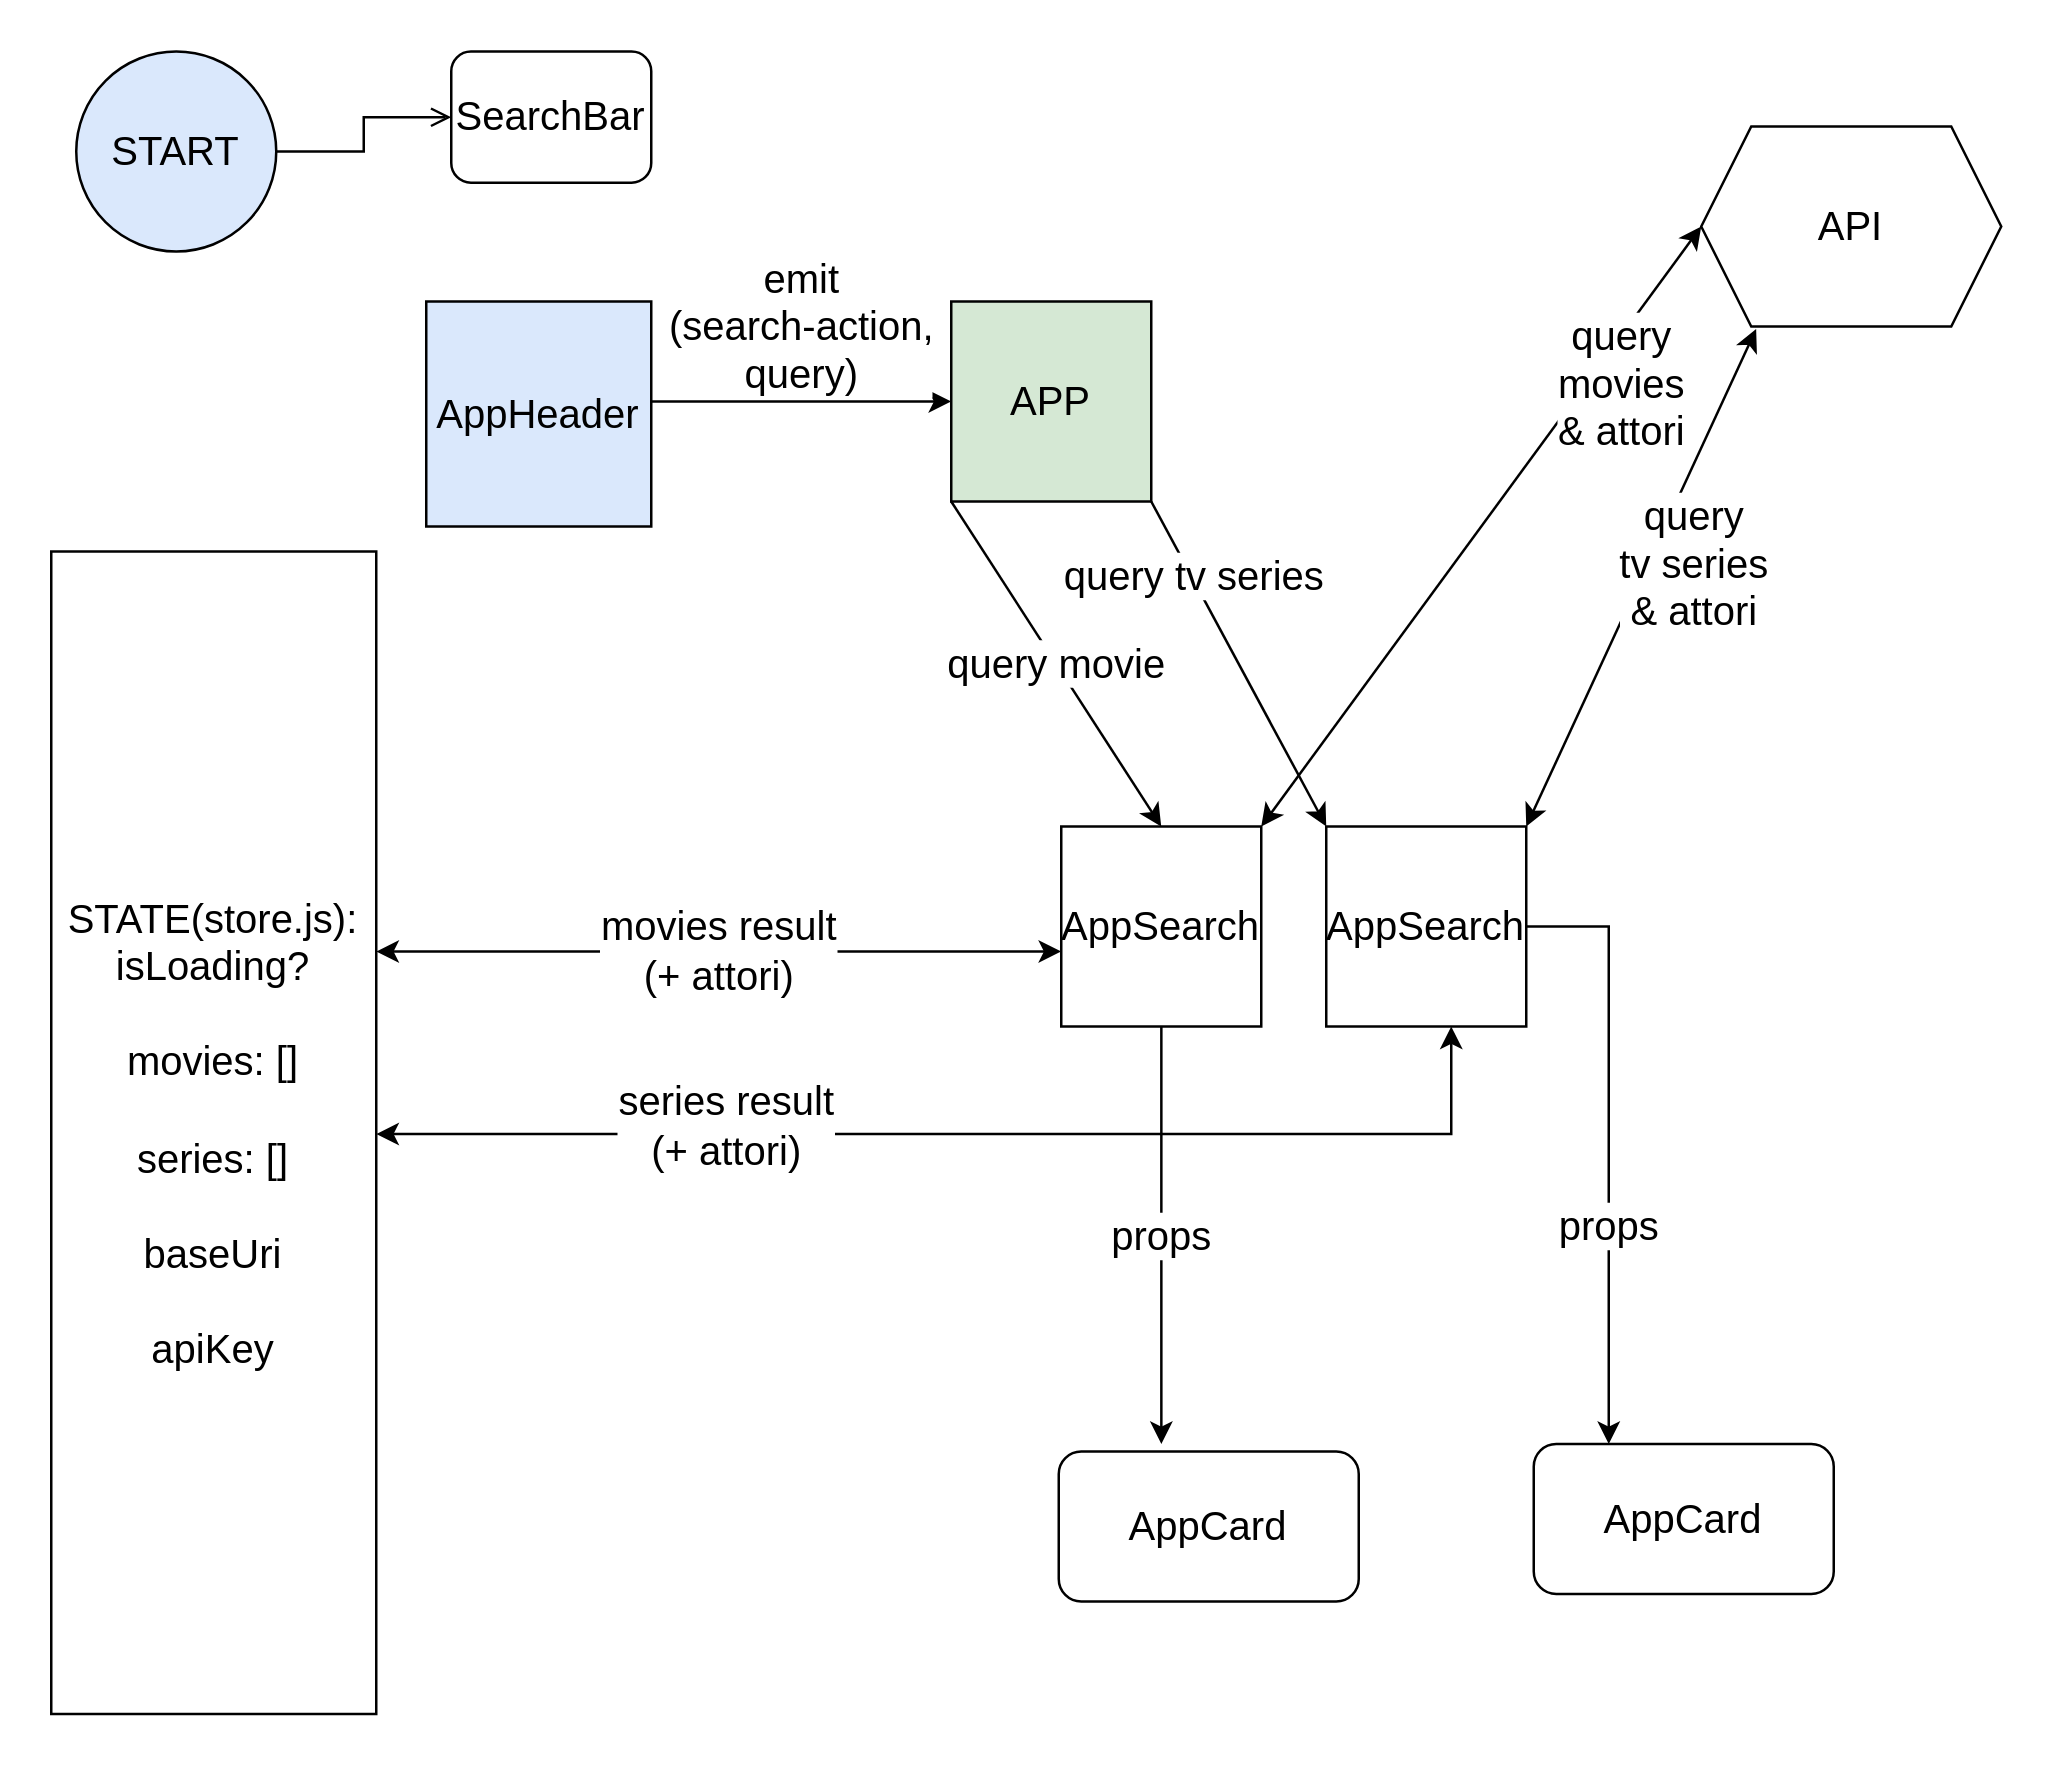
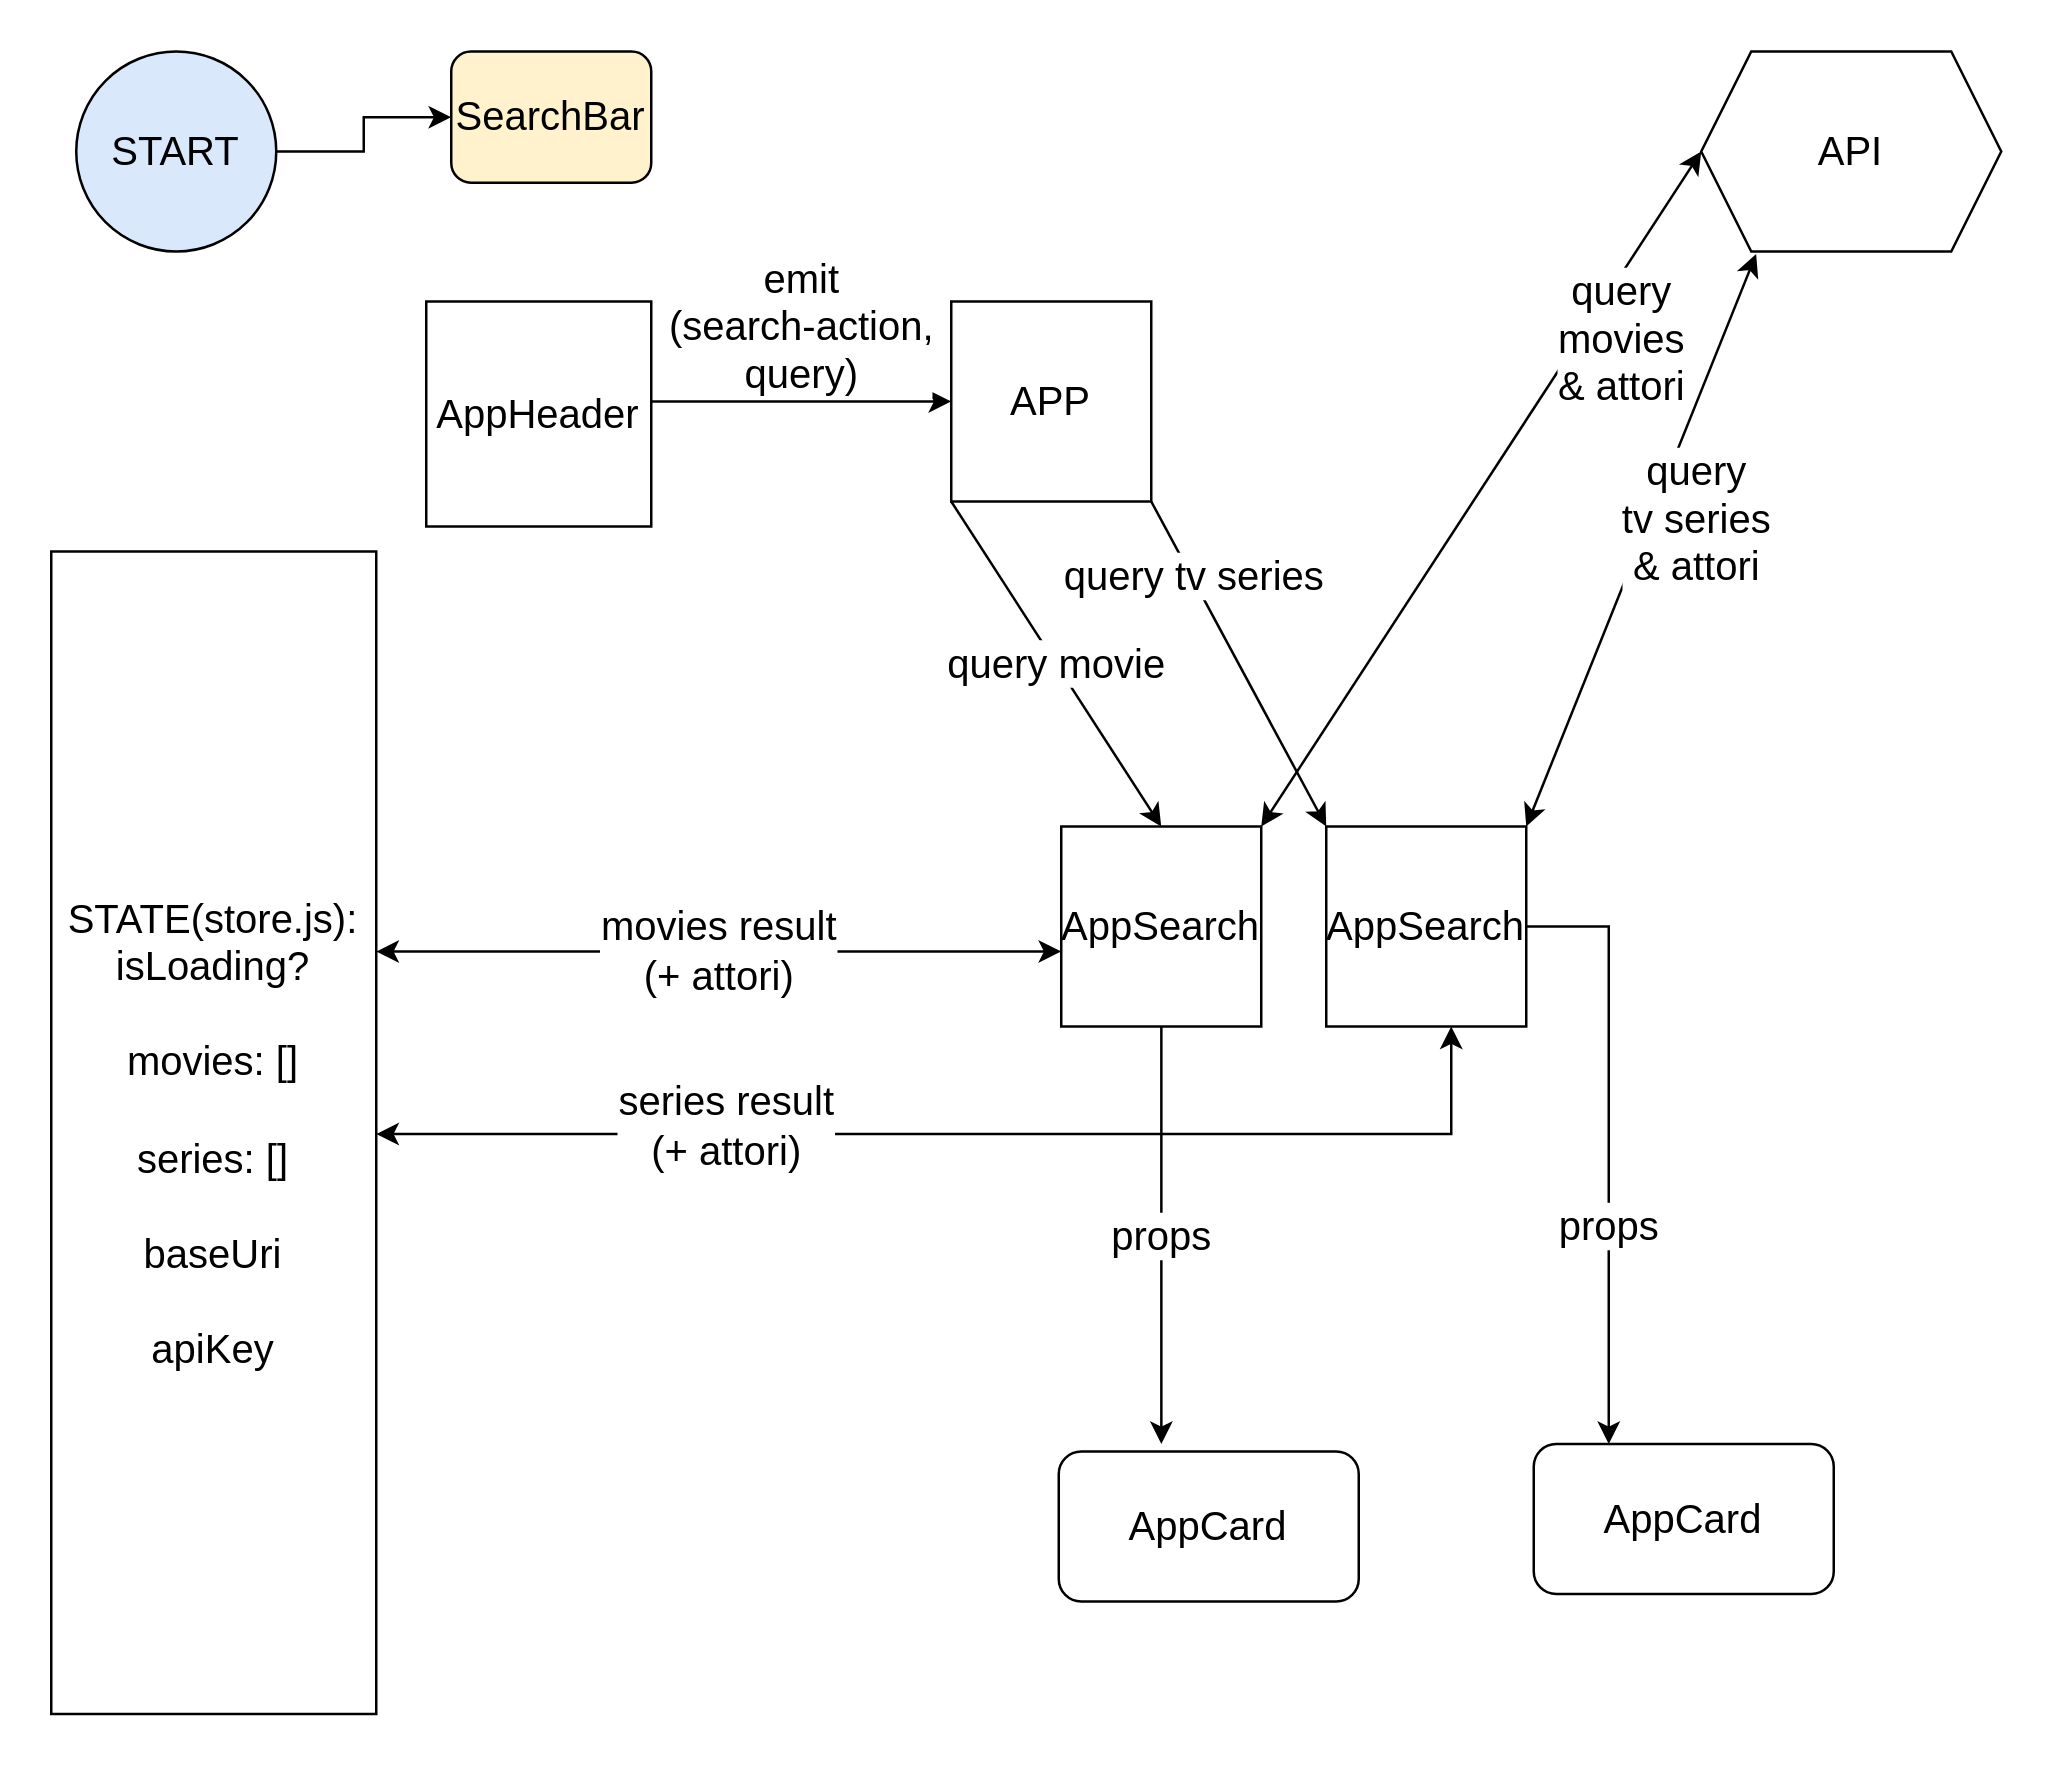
  <mxCell id="0" />
  <mxCell id="1" parent="0" />
  <mxCell id="2" value="&lt;font style=&quot;&quot;&gt;&lt;font style=&quot;font-size: 16px;&quot;&gt;STATE(store.js)&lt;/font&gt;&lt;span style=&quot;font-size: 16px;&quot;&gt;:&lt;br&gt;isLoading?&lt;br&gt;&lt;br&gt;movies: []&lt;br&gt;&lt;br&gt;series: []&lt;br&gt;&lt;br&gt;baseUri&lt;br&gt;&lt;br&gt;apiKey&lt;br&gt;&lt;/span&gt;&lt;/font&gt;" style="rounded=0;whiteSpace=wrap;html=1;" vertex="1" parent="1"><mxGeometry x="20" y="220" width="130" height="465" as="geometry" /></mxCell>
- <mxCell id="3" value="API" style="shape=hexagon;perimeter=hexagonPerimeter2;whiteSpace=wrap;html=1;fixedSize=1;fontSize=16;" vertex="1" parent="1"><mxGeometry x="680" y="50" width="120" height="80" as="geometry" /></mxCell>
- <mxCell id="4" value="APP" style="whiteSpace=wrap;html=1;aspect=fixed;fontSize=16;fillColor=#d5e8d4;" vertex="1" parent="1"><mxGeometry x="380" y="120" width="80" height="80" as="geometry" /></mxCell>
+ <mxCell id="3" value="API" style="shape=hexagon;perimeter=hexagonPerimeter2;whiteSpace=wrap;html=1;fixedSize=1;fontSize=16;" vertex="1" parent="1"><mxGeometry x="680" y="20" width="120" height="80" as="geometry" /></mxCell>
+ <mxCell id="4" value="APP" style="whiteSpace=wrap;html=1;aspect=fixed;fontSize=16;" vertex="1" parent="1"><mxGeometry x="380" y="120" width="80" height="80" as="geometry" /></mxCell>
  <mxCell id="5" value="emit&lt;br&gt;(search-action,&lt;br&gt;query)" style="edgeStyle=orthogonalEdgeStyle;rounded=0;orthogonalLoop=1;jettySize=auto;html=1;fontSize=16;entryX=0;entryY=0.5;entryDx=0;entryDy=0;" edge="1" parent="1"><mxGeometry y="30" relative="1" as="geometry"><mxPoint x="260" y="160" as="sourcePoint" /><mxPoint x="380" y="160" as="targetPoint" /><mxPoint as="offset" /></mxGeometry></mxCell>
- <mxCell id="6" value="AppHeader" style="whiteSpace=wrap;html=1;aspect=fixed;fontSize=16;fillColor=#dae8fc;" vertex="1" parent="1"><mxGeometry x="170" y="120" width="90" height="90" as="geometry" /></mxCell>
- <mxCell id="7" value="SearchBar" style="rounded=1;whiteSpace=wrap;html=1;fontSize=16;" vertex="1" parent="1"><mxGeometry x="180" y="20" width="80" height="52.5" as="geometry" /></mxCell>
+ <mxCell id="6" value="AppHeader" style="whiteSpace=wrap;html=1;aspect=fixed;fontSize=16;" vertex="1" parent="1"><mxGeometry x="170" y="120" width="90" height="90" as="geometry" /></mxCell>
+ <mxCell id="7" value="SearchBar" style="rounded=1;whiteSpace=wrap;html=1;fontSize=16;fillColor=#fff2cc;" vertex="1" parent="1"><mxGeometry x="180" y="20" width="80" height="52.5" as="geometry" /></mxCell>
  <mxCell id="8" value="movies result&lt;br&gt;(+ attori)" style="edgeStyle=orthogonalEdgeStyle;rounded=0;orthogonalLoop=1;jettySize=auto;html=1;fontSize=16;startArrow=classic;startFill=1;" edge="1" parent="1" source="10" target="2"><mxGeometry relative="1" as="geometry"><Array as="points"><mxPoint x="180" y="380" /><mxPoint x="180" y="380" /></Array></mxGeometry></mxCell>
  <mxCell id="9" value="props" style="edgeStyle=orthogonalEdgeStyle;rounded=0;orthogonalLoop=1;jettySize=auto;html=1;fontSize=16;startArrow=none;startFill=0;endArrow=classic;endFill=1;entryX=0.342;entryY=-0.05;entryDx=0;entryDy=0;entryPerimeter=0;" edge="1" parent="1" source="10" target="19"><mxGeometry relative="1" as="geometry"><mxPoint x="464" y="500" as="targetPoint" /></mxGeometry></mxCell>
  <mxCell id="10" value="AppSearch" style="whiteSpace=wrap;html=1;aspect=fixed;fontSize=16;" vertex="1" parent="1"><mxGeometry x="424" y="330" width="80" height="80" as="geometry" /></mxCell>
  <mxCell id="11" value="series result&lt;br&gt;(+ attori)" style="edgeStyle=orthogonalEdgeStyle;rounded=0;orthogonalLoop=1;jettySize=auto;html=1;fontSize=16;startArrow=classic;startFill=1;" edge="1" parent="1"><mxGeometry x="0.408" y="-3" relative="1" as="geometry"><mxPoint x="580" y="410" as="sourcePoint" /><mxPoint x="150" y="453" as="targetPoint" /><Array as="points"><mxPoint x="260" y="453" /><mxPoint x="260" y="453" /></Array><mxPoint as="offset" /></mxGeometry></mxCell>
  <mxCell id="12" value="props" style="edgeStyle=orthogonalEdgeStyle;rounded=0;orthogonalLoop=1;jettySize=auto;html=1;fontSize=16;startArrow=none;startFill=0;endArrow=classic;endFill=1;entryX=0.25;entryY=0;entryDx=0;entryDy=0;" edge="1" parent="1" source="13" target="20"><mxGeometry x="0.275" relative="1" as="geometry"><mxPoint x="570" y="530" as="targetPoint" /><mxPoint as="offset" /></mxGeometry></mxCell>
  <mxCell id="13" value="AppSearch" style="whiteSpace=wrap;html=1;aspect=fixed;fontSize=16;" vertex="1" parent="1"><mxGeometry x="530" y="330" width="80" height="80" as="geometry" /></mxCell>
  <mxCell id="14" value="" style="endArrow=classic;html=1;rounded=0;fontSize=16;entryX=0;entryY=0.5;entryDx=0;entryDy=0;exitX=1;exitY=0;exitDx=0;exitDy=0;startArrow=classic;startFill=1;" edge="1" parent="1" source="10" target="3"><mxGeometry width="50" height="50" relative="1" as="geometry"><mxPoint x="341" y="389" as="sourcePoint" /><mxPoint x="391" y="339" as="targetPoint" /></mxGeometry></mxCell>
  <mxCell id="15" value="query&lt;br&gt;movies&lt;br&gt;&amp;amp; attori" style="edgeLabel;html=1;align=center;verticalAlign=middle;resizable=0;points=[];fontSize=16;" vertex="1" connectable="0" parent="14"><mxGeometry x="0.229" y="3" relative="1" as="geometry"><mxPoint x="38" y="-28" as="offset" /></mxGeometry></mxCell>
  <mxCell id="16" value="query&lt;br&gt;tv series&lt;br&gt;&amp;amp; attori" style="endArrow=classic;html=1;rounded=0;fontSize=16;entryX=0.183;entryY=1.013;entryDx=0;entryDy=0;entryPerimeter=0;exitX=1;exitY=0;exitDx=0;exitDy=0;endFill=1;startArrow=classic;startFill=1;" edge="1" parent="1" source="13" target="3"><mxGeometry x="0.13" y="-17" width="50" height="50" relative="1" as="geometry"><mxPoint x="530" y="340" as="sourcePoint" /><mxPoint x="670" y="250" as="targetPoint" /><mxPoint as="offset" /></mxGeometry></mxCell>
  <mxCell id="17" value="query movie" style="edgeStyle=none;orthogonalLoop=1;jettySize=auto;html=1;rounded=0;fontSize=16;exitX=0;exitY=1;exitDx=0;exitDy=0;entryX=0.5;entryY=0;entryDx=0;entryDy=0;" edge="1" parent="1" source="4" target="10"><mxGeometry width="100" relative="1" as="geometry"><mxPoint x="290" y="310" as="sourcePoint" /><mxPoint x="390" y="310" as="targetPoint" /><Array as="points" /></mxGeometry></mxCell>
  <mxCell id="18" value="query tv series" style="edgeStyle=none;orthogonalLoop=1;jettySize=auto;html=1;rounded=0;fontSize=16;exitX=0;exitY=1;exitDx=0;exitDy=0;entryX=0;entryY=0;entryDx=0;entryDy=0;" edge="1" parent="1" target="13"><mxGeometry x="-0.528" y="1" width="100" relative="1" as="geometry"><mxPoint x="460" y="200" as="sourcePoint" /><mxPoint x="430" y="340" as="targetPoint" /><Array as="points" /><mxPoint as="offset" /></mxGeometry></mxCell>
  <mxCell id="19" value="AppCard" style="rounded=1;whiteSpace=wrap;html=1;fontSize=16;" vertex="1" parent="1"><mxGeometry x="423" y="580" width="120" height="60" as="geometry" /></mxCell>
  <mxCell id="20" value="AppCard" style="rounded=1;whiteSpace=wrap;html=1;fontSize=16;" vertex="1" parent="1"><mxGeometry x="613" y="577" width="120" height="60" as="geometry" /></mxCell>
- <mxCell id="21" value="" style="edgeStyle=orthogonalEdgeStyle;rounded=0;orthogonalLoop=1;jettySize=auto;html=1;fontSize=16;startArrow=none;startFill=0;endArrow=open;endFill=1;" edge="1" parent="1" source="22" target="7"><mxGeometry relative="1" as="geometry" /></mxCell>
+ <mxCell id="21" value="" style="edgeStyle=orthogonalEdgeStyle;rounded=0;orthogonalLoop=1;jettySize=auto;html=1;fontSize=16;startArrow=none;startFill=0;endArrow=classic;endFill=1;" edge="1" parent="1" source="22" target="7"><mxGeometry relative="1" as="geometry" /></mxCell>
  <mxCell id="22" value="START" style="ellipse;whiteSpace=wrap;html=1;aspect=fixed;fontSize=16;fillColor=#dae8fc;" vertex="1" parent="1"><mxGeometry x="30" y="20" width="80" height="80" as="geometry" /></mxCell>
